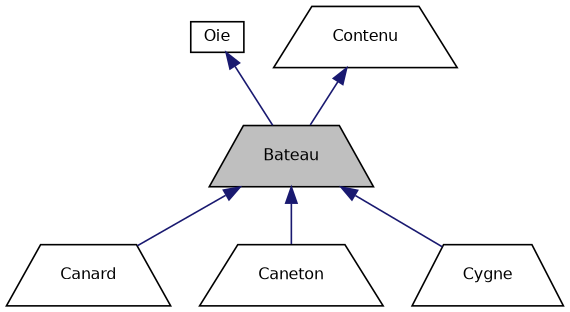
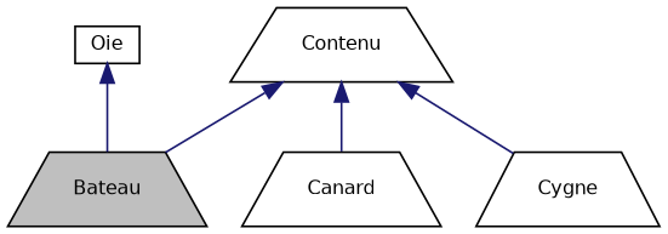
  digraph {
    fontname="DejaVu Sans"
    node [color=black fillcolor=white fontname="DejaVu Sans" fontsize=10 shape=trapezium style=filled]
    edge [color=midnightblue dir=back fontname="DejaVu Sans" fontsize=10 labelfontname=Helvetica labelfontsize=10 style=solid]
    n1 [fillcolor=grey75 fontcolor=black height=0.2 label=Bateau width=0.4]
    n2 [height=0.2 label=Canard width=0.4]
-   n3 [height=0.2 label=Caneton width=0.4]
    n4 [height=0.2 label=Cygne width=0.4]
    n5 [height=0.2 label=Oie shape=box width=0.4]
    n6 [height=0.2 label=Contenu width=0.4]
-   n1 -> n2
-   n1 -> n3
-   n1 -> n4
+   n6 -> n2
+   n6 -> n4
    n5 -> n1
    n6 -> n1
  }
